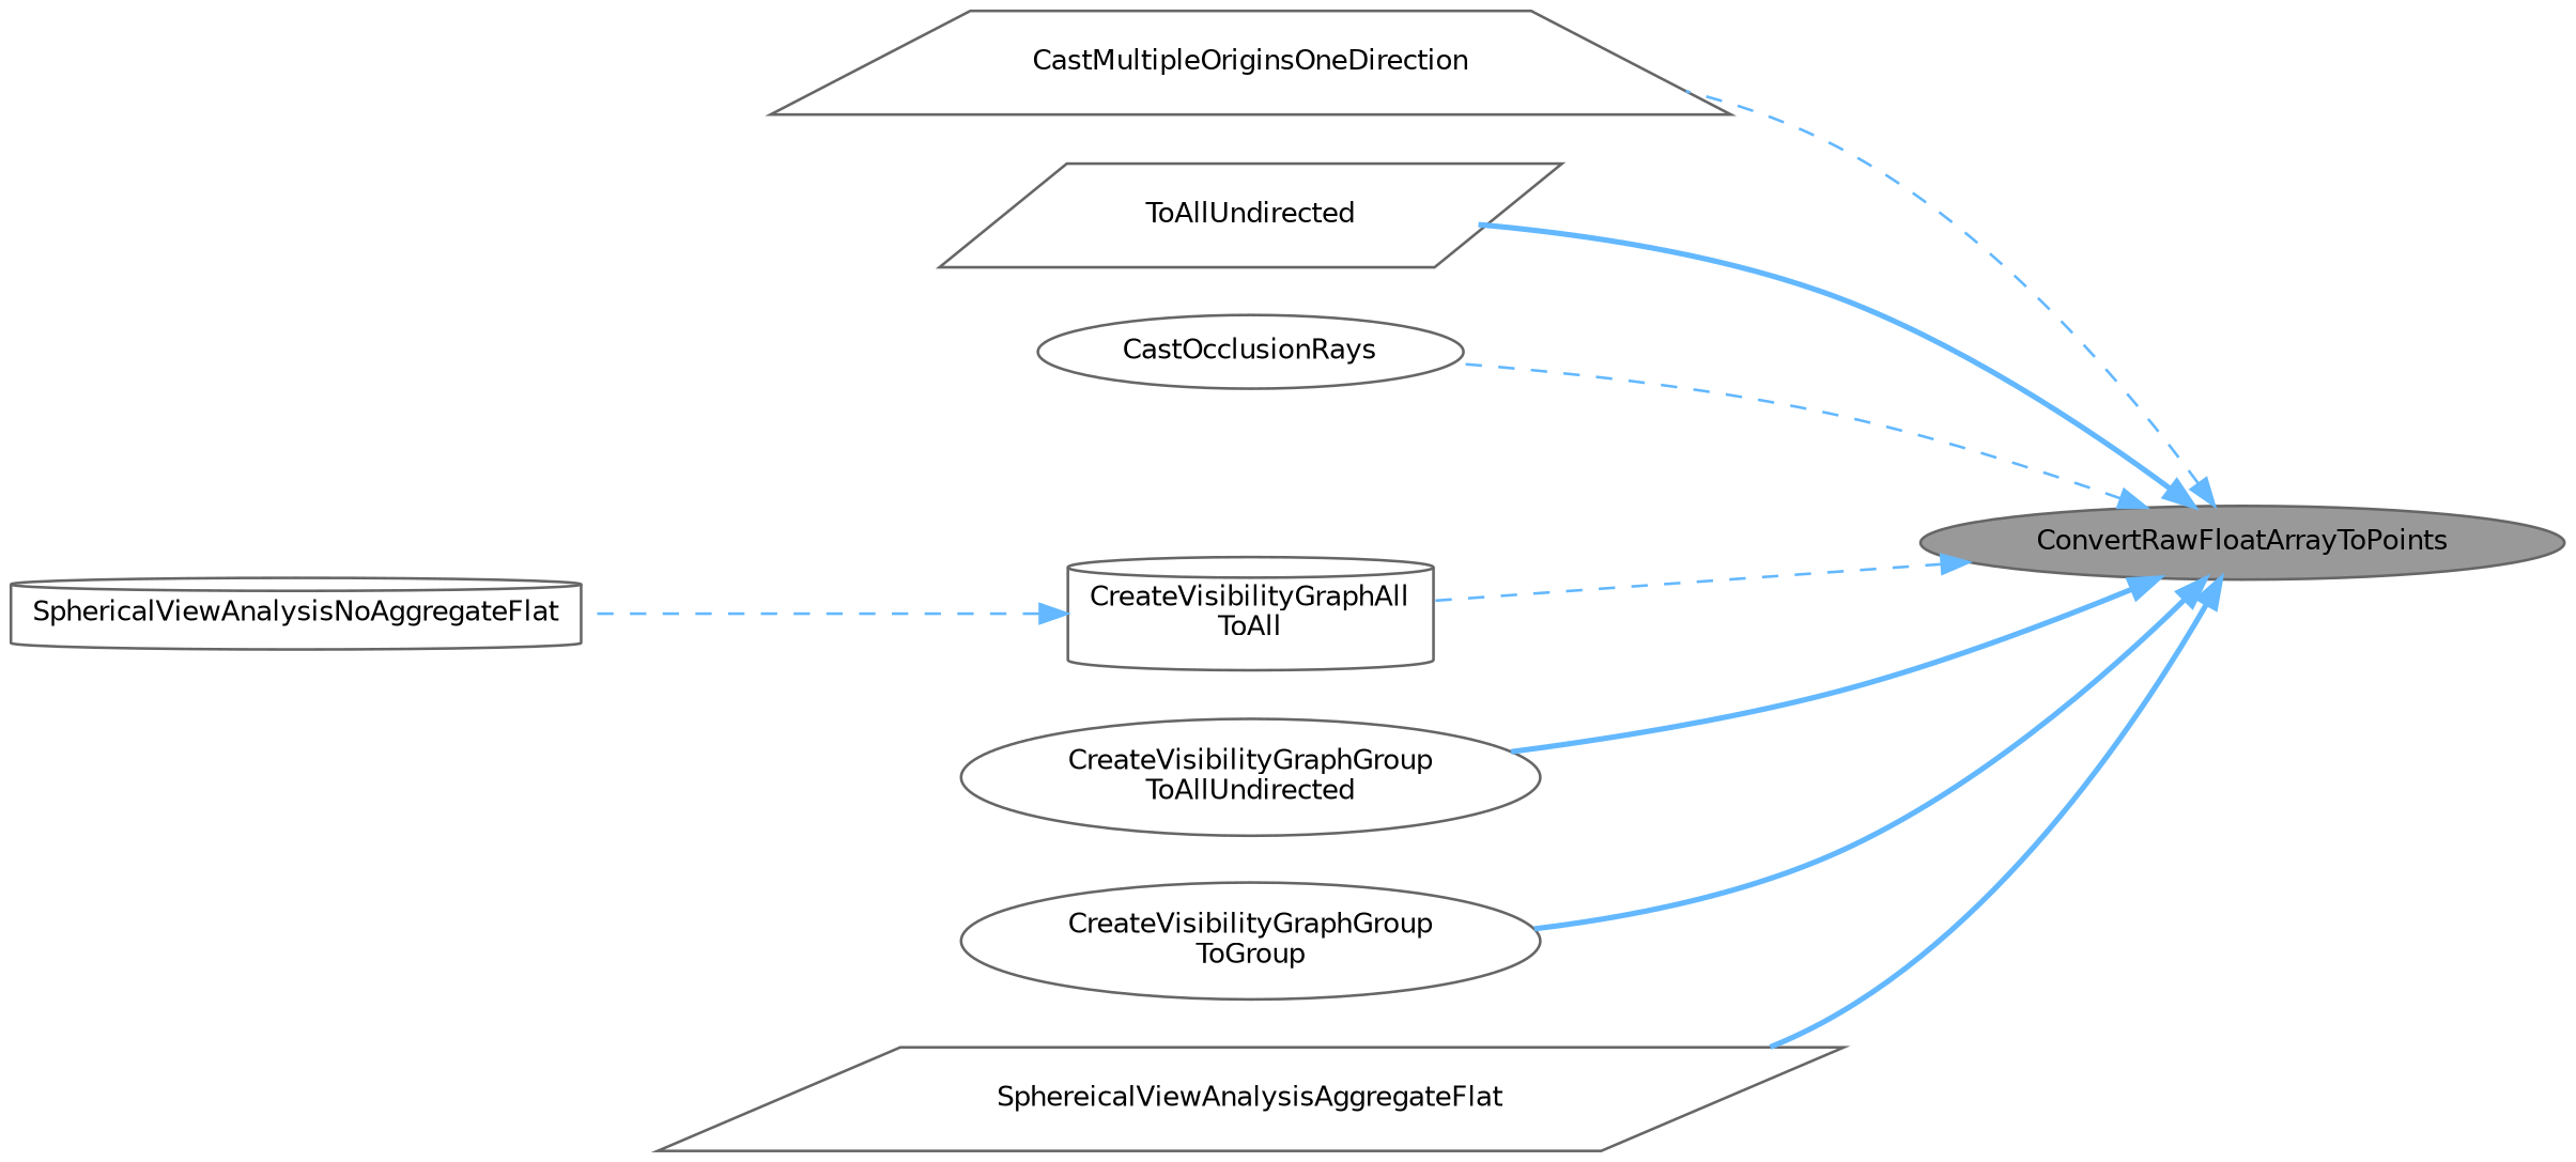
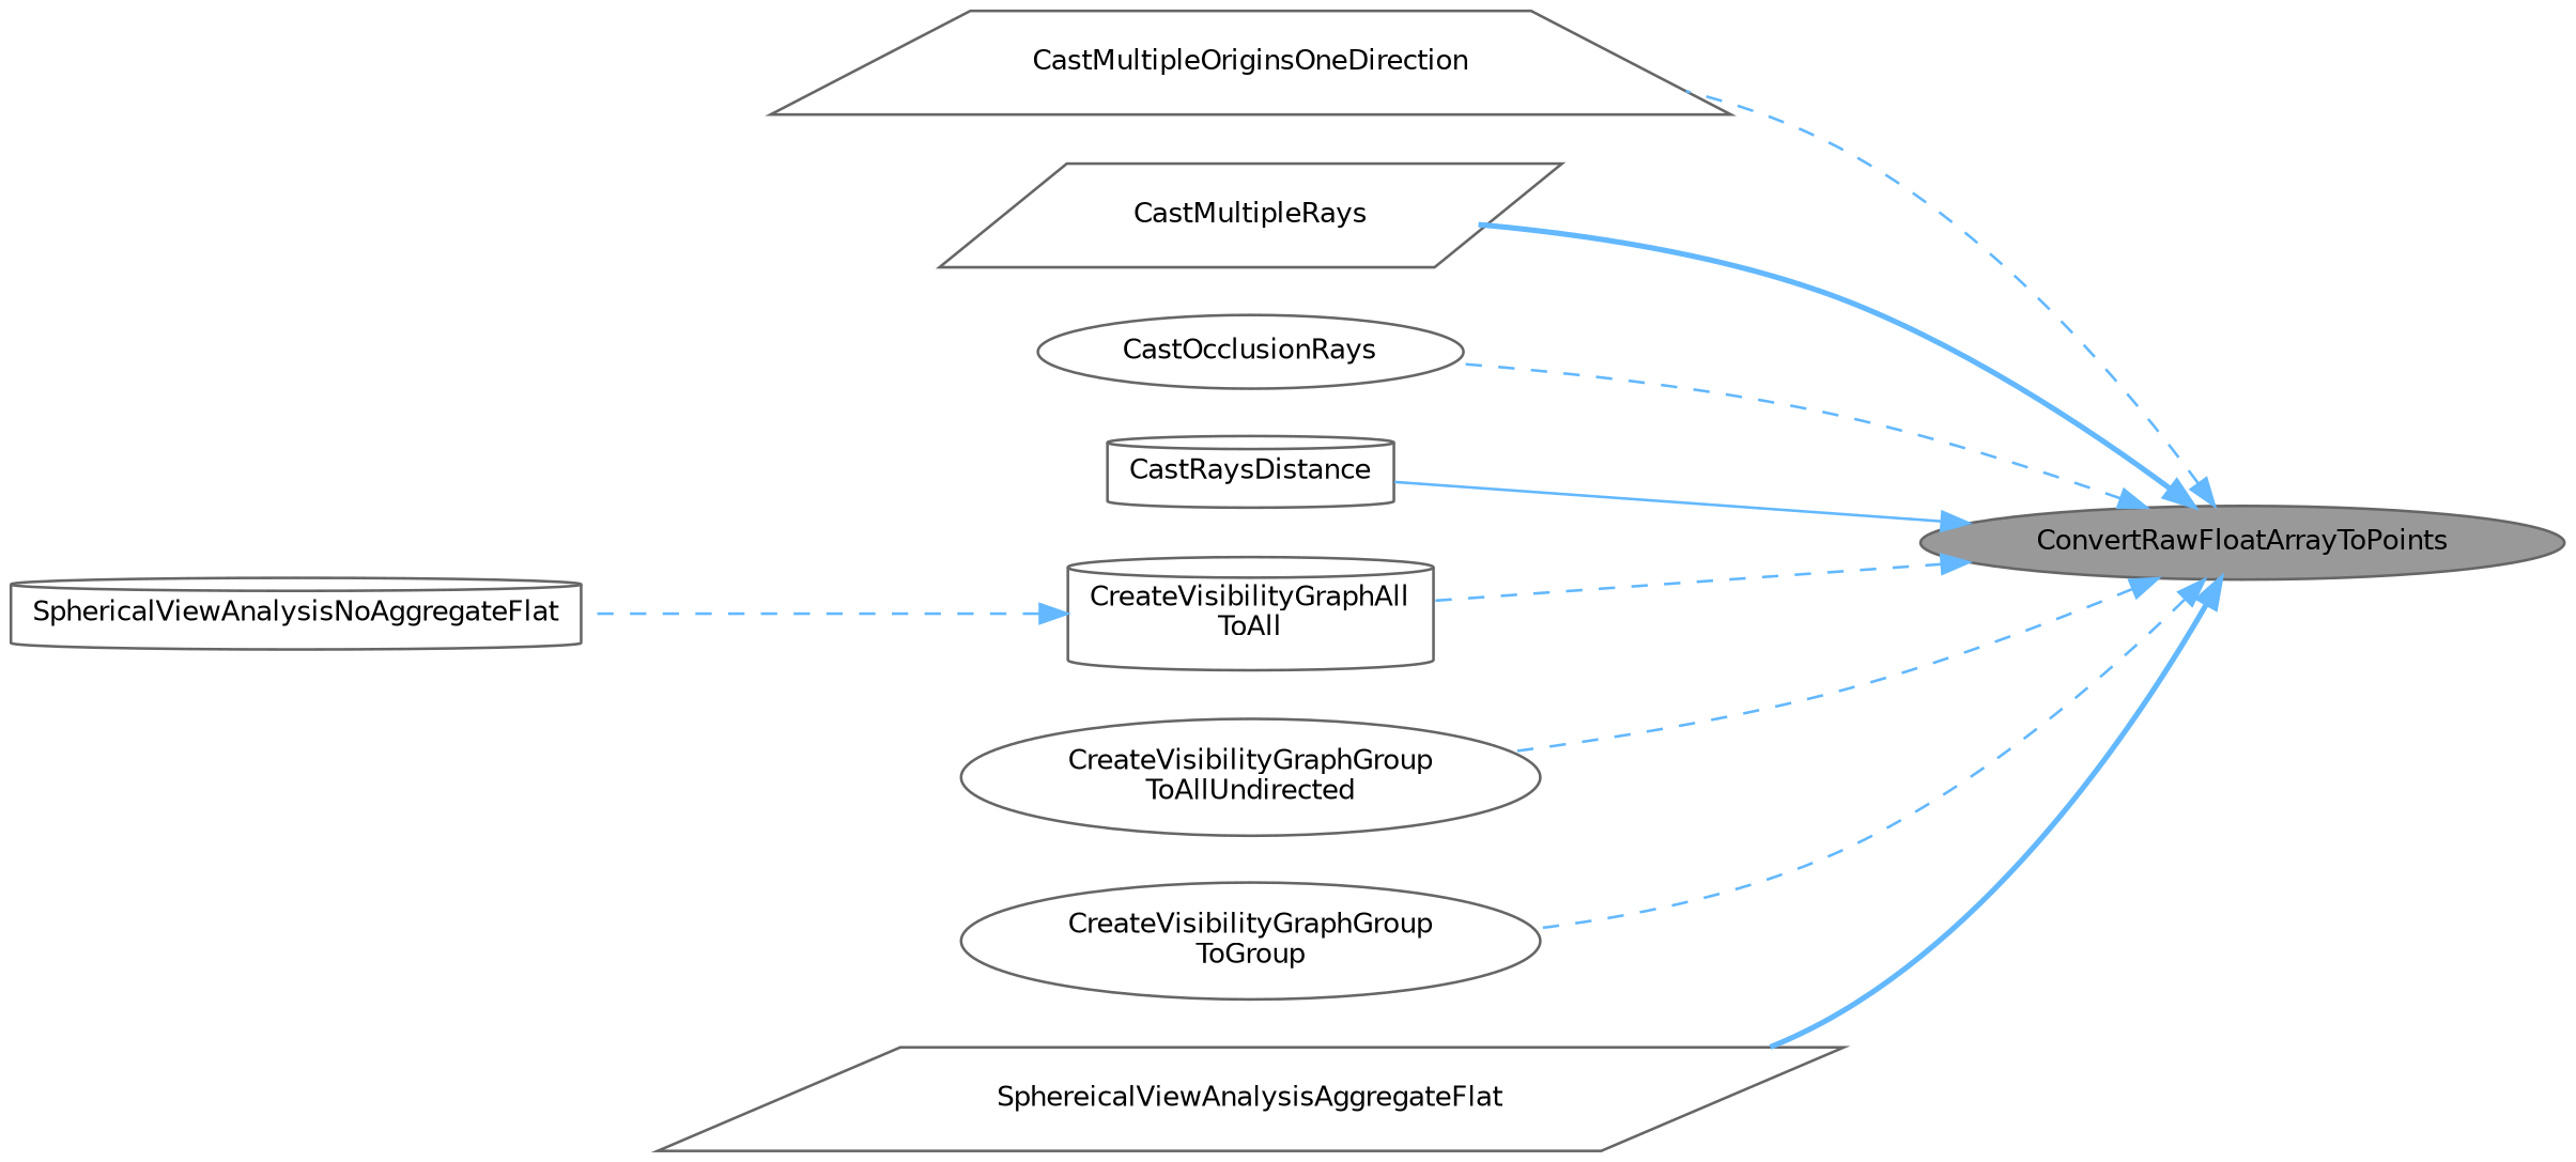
  digraph {
    rankdir=RL
    node [color=grey40 fillcolor=white fontname=Helvetica fontsize=10 shape=ellipse style=filled]
    edge [color=steelblue1 dir=back fontname=Helvetica fontsize=10 labelfontname=Helvetica labelfontsize=10 style=dashed]
    n1 [color=gray40 fillcolor=grey60 fontcolor=black height=0.2 label=ConvertRawFloatArrayToPoints width=0.4]
    n2 [height=0.2 label=CastMultipleOriginsOneDirection shape=trapezium width=0.4]
-   n3 [height=0.2 label=ToAllUndirected shape=parallelogram width=0.4]
+   n3 [height=0.2 label=CastMultipleRays shape=parallelogram width=0.4]
    n4 [height=0.2 label=CastOcclusionRays width=0.4]
+   n5 [height=0.2 label=CastRaysDistance shape=cylinder width=0.4]
    n6 [height=0.2 label="CreateVisibilityGraphAll\lToAll" shape=cylinder width=0.4]
    n7 [height=0.2 label="CreateVisibilityGraphGroup\lToAllUndirected" width=0.4]
    n8 [height=0.2 label="CreateVisibilityGraphGroup\lToGroup" width=0.4]
    n9 [height=0.2 label=SphereicalViewAnalysisAggregateFlat shape=parallelogram width=0.4]
    n10 [height=0.2 label=SphericalViewAnalysisNoAggregateFlat shape=cylinder width=0.4]
    n1 -> n2
    n1 -> n3 [style=bold]
    n1 -> n4
+   n1 -> n5 [style=solid]
    n1 -> n6
-   n1 -> n7 [style=bold]
-   n1 -> n8 [style=bold]
+   n1 -> n7
+   n1 -> n8
    n1 -> n9 [style=bold]
    n6 -> n10
  }
